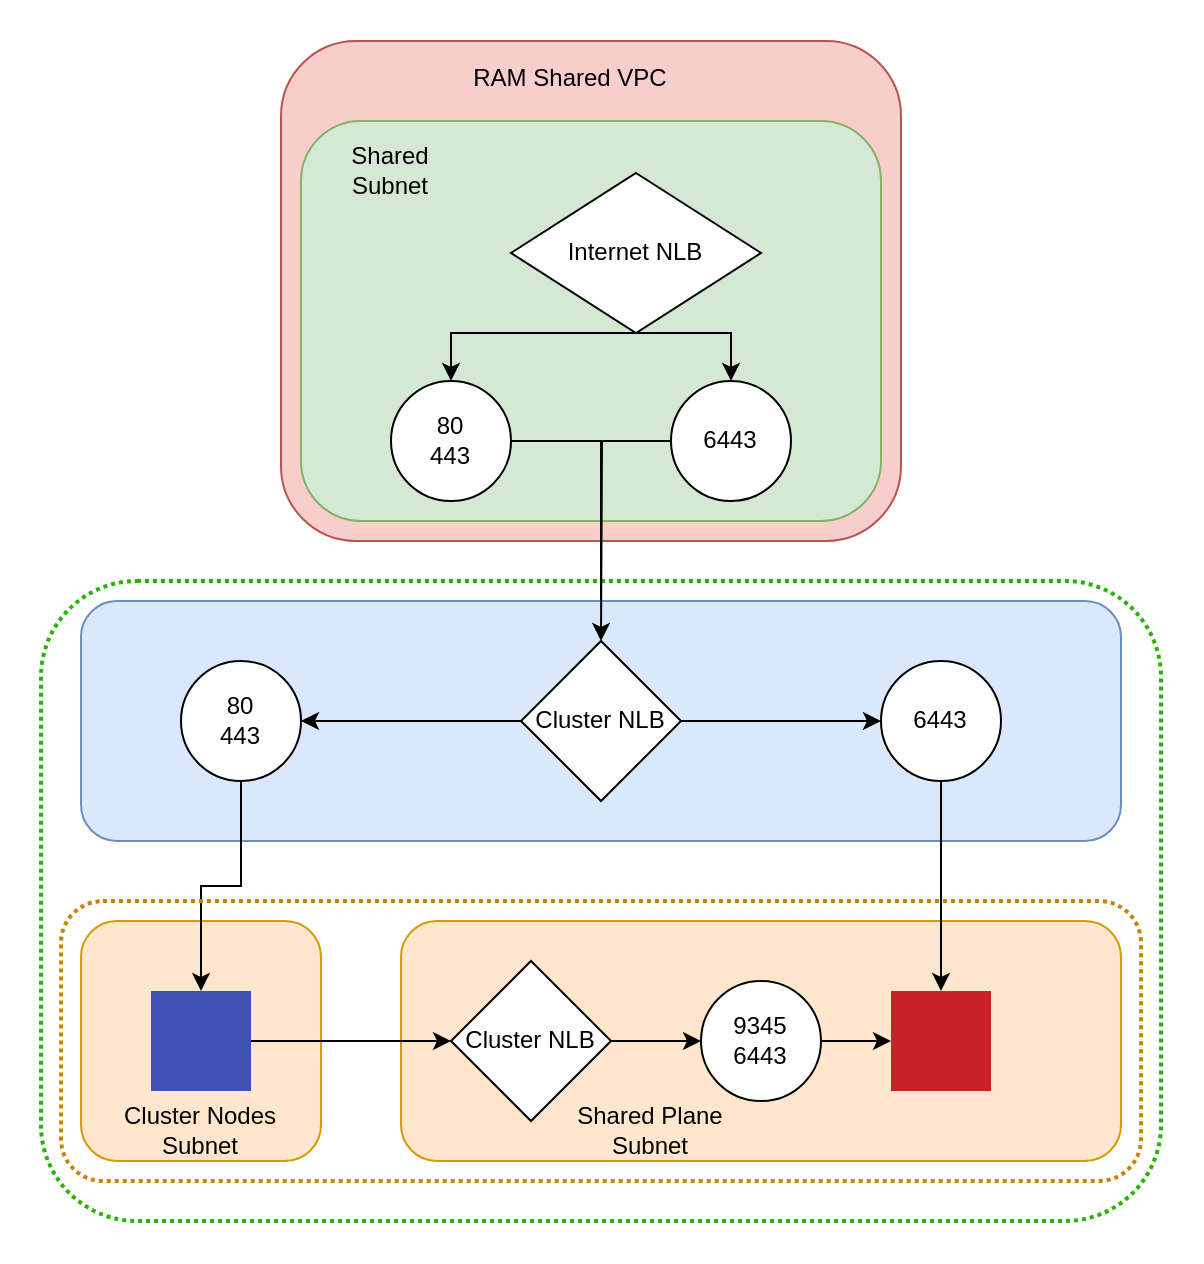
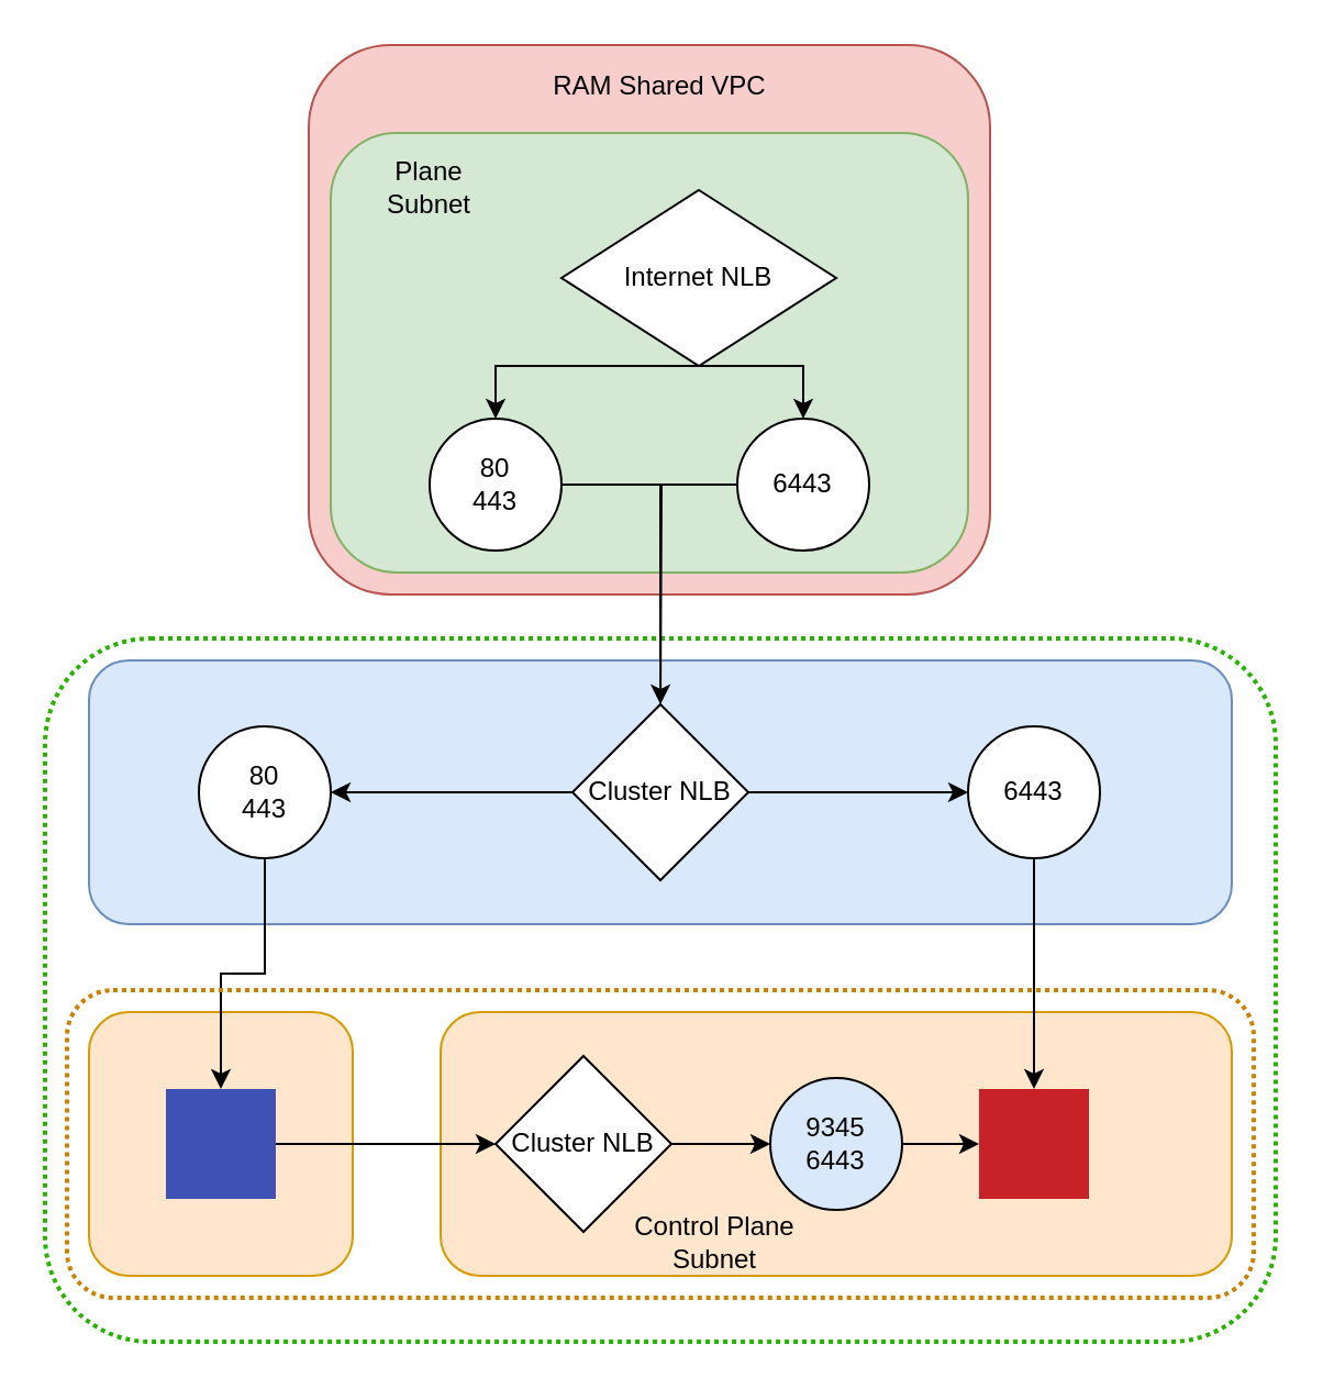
  <mxCell id="0" />
  <mxCell id="1" parent="0" />
  <mxCell id="2" value="" style="rounded=1;whiteSpace=wrap;html=1;fillColor=#f8cecc;strokeColor=#b85450;" vertex="1" parent="1"><mxGeometry x="140" y="20" width="310" height="250" as="geometry" /></mxCell>
  <mxCell id="3" value="" style="rounded=1;whiteSpace=wrap;html=1;fillColor=none;strokeWidth=2;strokeColor=#27b300;dashed=1;dashPattern=1 1;" vertex="1" parent="1"><mxGeometry x="20" y="290" width="560" height="320" as="geometry" /></mxCell>
  <mxCell id="4" value="" style="rounded=1;whiteSpace=wrap;html=1;fillColor=#d5e8d4;strokeColor=#82b366;" vertex="1" parent="1"><mxGeometry x="150" y="60" width="290" height="200" as="geometry" /></mxCell>
  <mxCell id="5" style="edgeStyle=orthogonalEdgeStyle;rounded=0;orthogonalLoop=1;jettySize=auto;html=1;exitX=0.5;exitY=1;exitDx=0;exitDy=0;" edge="1" parent="1" source="6" target="9"><mxGeometry relative="1" as="geometry"><Array as="points"><mxPoint x="365" y="166" /></Array></mxGeometry></mxCell>
  <mxCell id="6" value="Internet NLB" style="rhombus;whiteSpace=wrap;html=1;" vertex="1" parent="1"><mxGeometry x="255" y="86" width="125" height="80" as="geometry" /></mxCell>
  <mxCell id="7" style="edgeStyle=orthogonalEdgeStyle;rounded=0;orthogonalLoop=1;jettySize=auto;html=1;exitX=1;exitY=0.5;exitDx=0;exitDy=0;entryX=0.5;entryY=0;entryDx=0;entryDy=0;" edge="1" parent="1" source="8" target="14"><mxGeometry relative="1" as="geometry" /></mxCell>
  <mxCell id="8" value="80&lt;br&gt;443" style="ellipse;whiteSpace=wrap;html=1;aspect=fixed;" vertex="1" parent="1"><mxGeometry x="195" y="190" width="60" height="60" as="geometry" /></mxCell>
  <mxCell id="9" value="6443" style="ellipse;whiteSpace=wrap;html=1;aspect=fixed;" vertex="1" parent="1"><mxGeometry x="335" y="190" width="60" height="60" as="geometry" /></mxCell>
  <mxCell id="10" value="" style="endArrow=classic;html=1;rounded=0;exitX=0.5;exitY=1;exitDx=0;exitDy=0;entryX=0.5;entryY=0;entryDx=0;entryDy=0;" edge="1" parent="1" source="6" target="8"><mxGeometry width="50" height="50" relative="1" as="geometry"><mxPoint x="200" y="330" as="sourcePoint" /><mxPoint x="250" y="280" as="targetPoint" /><Array as="points"><mxPoint x="225" y="166" /></Array></mxGeometry></mxCell>
  <mxCell id="11" value="" style="rounded=1;whiteSpace=wrap;html=1;fillColor=#dae8fc;strokeColor=#6c8ebf;" vertex="1" parent="1"><mxGeometry x="40" y="300" width="520" height="120" as="geometry" /></mxCell>
  <mxCell id="12" style="edgeStyle=orthogonalEdgeStyle;rounded=0;orthogonalLoop=1;jettySize=auto;html=1;exitX=1;exitY=0.5;exitDx=0;exitDy=0;" edge="1" parent="1" source="14" target="16"><mxGeometry relative="1" as="geometry" /></mxCell>
  <mxCell id="13" style="edgeStyle=orthogonalEdgeStyle;rounded=0;orthogonalLoop=1;jettySize=auto;html=1;exitX=0;exitY=0.5;exitDx=0;exitDy=0;" edge="1" parent="1" source="14" target="15"><mxGeometry relative="1" as="geometry" /></mxCell>
  <mxCell id="14" value="Cluster NLB" style="rhombus;whiteSpace=wrap;html=1;" vertex="1" parent="1"><mxGeometry x="260" y="320" width="80" height="80" as="geometry" /></mxCell>
  <mxCell id="15" value="80&lt;br&gt;443" style="ellipse;whiteSpace=wrap;html=1;aspect=fixed;" vertex="1" parent="1"><mxGeometry x="90" y="330" width="60" height="60" as="geometry" /></mxCell>
  <mxCell id="16" value="6443" style="ellipse;whiteSpace=wrap;html=1;aspect=fixed;" vertex="1" parent="1"><mxGeometry x="440" y="330" width="60" height="60" as="geometry" /></mxCell>
  <mxCell id="17" style="edgeStyle=orthogonalEdgeStyle;rounded=0;orthogonalLoop=1;jettySize=auto;html=1;exitX=0;exitY=0.5;exitDx=0;exitDy=0;" edge="1" parent="1" source="9"><mxGeometry relative="1" as="geometry"><mxPoint x="300" y="320" as="targetPoint" /></mxGeometry></mxCell>
  <mxCell id="18" value="" style="rounded=1;whiteSpace=wrap;html=1;fillColor=#ffe6cc;strokeColor=#d79b00;" vertex="1" parent="1"><mxGeometry x="200" y="460" width="360" height="120" as="geometry" /></mxCell>
  <mxCell id="19" value="" style="rounded=1;whiteSpace=wrap;html=1;fillColor=#ffe6cc;strokeColor=#d79b00;" vertex="1" parent="1"><mxGeometry x="40" y="460" width="120" height="120" as="geometry" /></mxCell>
  <mxCell id="20" value="" style="fillColor=#C82128;aspect=fixed;sketch=0;pointerEvents=1;shadow=0;dashed=0;html=1;strokeColor=none;labelPosition=center;verticalLabelPosition=bottom;outlineConnect=0;verticalAlign=top;align=center;shape=mxgraph.openstack.heat_autoscalinggroup;" vertex="1" parent="1"><mxGeometry x="445" y="495" width="50" height="50" as="geometry" /></mxCell>
  <mxCell id="21" value="" style="fillColor=#3F51B5;aspect=fixed;sketch=0;pointerEvents=1;shadow=0;dashed=0;html=1;strokeColor=none;labelPosition=center;verticalLabelPosition=bottom;outlineConnect=0;verticalAlign=top;align=center;shape=mxgraph.openstack.heat_autoscalinggroup;" vertex="1" parent="1"><mxGeometry x="75" y="495" width="50" height="50" as="geometry" /></mxCell>
  <mxCell id="22" style="edgeStyle=orthogonalEdgeStyle;rounded=0;orthogonalLoop=1;jettySize=auto;html=1;exitX=0.5;exitY=1;exitDx=0;exitDy=0;" edge="1" parent="1" source="15" target="21"><mxGeometry relative="1" as="geometry" /></mxCell>
  <mxCell id="23" style="edgeStyle=orthogonalEdgeStyle;rounded=0;orthogonalLoop=1;jettySize=auto;html=1;exitX=0.5;exitY=1;exitDx=0;exitDy=0;" edge="1" parent="1" source="16" target="20"><mxGeometry relative="1" as="geometry" /></mxCell>
  <mxCell id="24" style="edgeStyle=orthogonalEdgeStyle;rounded=0;orthogonalLoop=1;jettySize=auto;html=1;exitX=0;exitY=0.5;exitDx=0;exitDy=0;startArrow=classic;startFill=1;endArrow=none;endFill=0;" edge="1" parent="1" source="26" target="21"><mxGeometry relative="1" as="geometry" /></mxCell>
  <mxCell id="25" style="edgeStyle=orthogonalEdgeStyle;rounded=0;orthogonalLoop=1;jettySize=auto;html=1;exitX=1;exitY=0.5;exitDx=0;exitDy=0;entryX=0;entryY=0.5;entryDx=0;entryDy=0;" edge="1" parent="1" source="26" target="28"><mxGeometry relative="1" as="geometry" /></mxCell>
  <mxCell id="26" value="Cluster NLB" style="rhombus;whiteSpace=wrap;html=1;" vertex="1" parent="1"><mxGeometry x="225" y="480" width="80" height="80" as="geometry" /></mxCell>
  <mxCell id="27" style="edgeStyle=orthogonalEdgeStyle;rounded=0;orthogonalLoop=1;jettySize=auto;html=1;exitX=1;exitY=0.5;exitDx=0;exitDy=0;" edge="1" parent="1" source="28" target="20"><mxGeometry relative="1" as="geometry" /></mxCell>
- <mxCell id="28" value="9345&lt;br&gt;6443" style="ellipse;whiteSpace=wrap;html=1;aspect=fixed;" vertex="1" parent="1"><mxGeometry x="350" y="490" width="60" height="60" as="geometry" /></mxCell>
+ <mxCell id="28" value="9345&lt;br&gt;6443" style="ellipse;whiteSpace=wrap;html=1;aspect=fixed;fillColor=#dae8fc;" vertex="1" parent="1"><mxGeometry x="350" y="490" width="60" height="60" as="geometry" /></mxCell>
  <mxCell id="29" value="" style="rounded=1;whiteSpace=wrap;html=1;fillColor=none;strokeColor=#cc8100;strokeWidth=2;dashed=1;dashPattern=1 1;" vertex="1" parent="1"><mxGeometry x="30" y="450" width="540" height="140" as="geometry" /></mxCell>
- <mxCell id="30" value="Cluster Nodes Subnet" style="text;html=1;align=center;verticalAlign=middle;whiteSpace=wrap;rounded=0;" vertex="1" parent="1"><mxGeometry x="55" y="550" width="90" height="30" as="geometry" /></mxCell>
- <mxCell id="31" value="Shared Plane Subnet" style="text;html=1;align=center;verticalAlign=middle;whiteSpace=wrap;rounded=0;" vertex="1" parent="1"><mxGeometry x="280" y="550" width="90" height="30" as="geometry" /></mxCell>
- <mxCell id="32" value="Shared Subnet" style="text;html=1;align=center;verticalAlign=middle;whiteSpace=wrap;rounded=0;" vertex="1" parent="1"><mxGeometry x="165" y="70" width="60" height="30" as="geometry" /></mxCell>
- <mxCell id="33" value="RAM Shared VPC" style="text;html=1;align=center;verticalAlign=middle;whiteSpace=wrap;rounded=0;" vertex="1" parent="1"><mxGeometry x="215" y="24" width="140" height="30" as="geometry" /></mxCell>
+ <mxCell id="31" value="Control Plane Subnet" style="text;html=1;align=center;verticalAlign=middle;whiteSpace=wrap;rounded=0;" vertex="1" parent="1"><mxGeometry x="280" y="550" width="90" height="30" as="geometry" /></mxCell>
+ <mxCell id="32" value="Plane Subnet" style="text;html=1;align=center;verticalAlign=middle;whiteSpace=wrap;rounded=0;" vertex="1" parent="1"><mxGeometry x="165" y="70" width="60" height="30" as="geometry" /></mxCell>
+ <mxCell id="33" value="RAM Shared VPC" style="text;html=1;align=center;verticalAlign=middle;whiteSpace=wrap;rounded=0;" vertex="1" parent="1"><mxGeometry x="230" y="24" width="140" height="30" as="geometry" /></mxCell>
